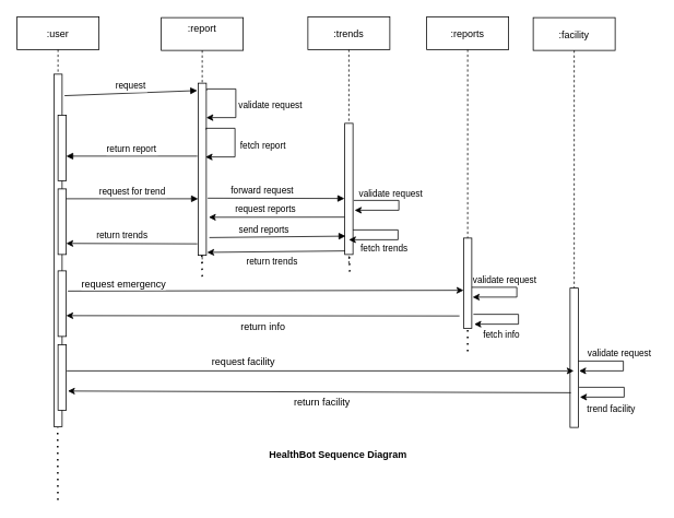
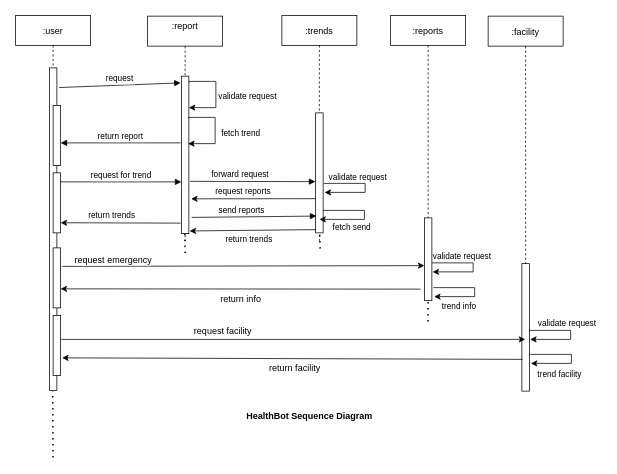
  <mxCell id="0" />
  <mxCell id="1" parent="0" />
  <mxCell id="2" value=":user" style="shape=umlLifeline;perimeter=lifelinePerimeter;container=1;collapsible=0;recursiveResize=0;rounded=0;shadow=0;strokeWidth=1;" parent="1" vertex="1"><mxGeometry x="20" y="20" width="100" height="500" as="geometry" /></mxCell>
  <mxCell id="3" value="" style="points=[];perimeter=orthogonalPerimeter;rounded=0;shadow=0;strokeWidth=1;" parent="2" vertex="1"><mxGeometry x="45" y="70" width="10" height="430" as="geometry" /></mxCell>
  <mxCell id="4" value="" style="points=[];perimeter=orthogonalPerimeter;rounded=0;shadow=0;strokeWidth=1;" parent="2" vertex="1"><mxGeometry x="50" y="120" width="10" height="80" as="geometry" /></mxCell>
  <mxCell id="5" value="" style="points=[];perimeter=orthogonalPerimeter;rounded=0;shadow=0;strokeWidth=1;" vertex="1" parent="2"><mxGeometry x="50" y="210" width="10" height="80" as="geometry" /></mxCell>
  <mxCell id="6" value="" style="points=[];perimeter=orthogonalPerimeter;rounded=0;shadow=0;strokeWidth=1;" vertex="1" parent="2"><mxGeometry x="50" y="310" width="10" height="80" as="geometry" /></mxCell>
  <mxCell id="7" value="" style="points=[];perimeter=orthogonalPerimeter;rounded=0;shadow=0;strokeWidth=1;" vertex="1" parent="2"><mxGeometry x="50" y="400" width="10" height="80" as="geometry" /></mxCell>
  <mxCell id="8" value=":report&#10;" style="shape=umlLifeline;perimeter=lifelinePerimeter;container=1;collapsible=0;recursiveResize=0;rounded=0;shadow=0;strokeWidth=1;" parent="1" vertex="1"><mxGeometry x="196" y="21" width="100" height="300" as="geometry" /></mxCell>
  <mxCell id="9" value="" style="points=[];perimeter=orthogonalPerimeter;rounded=0;shadow=0;strokeWidth=1;" parent="8" vertex="1"><mxGeometry x="45" y="80" width="10" height="210" as="geometry" /></mxCell>
  <mxCell id="10" style="edgeStyle=orthogonalEdgeStyle;rounded=0;orthogonalLoop=1;jettySize=auto;html=1;exitX=0.967;exitY=0.168;exitDx=0;exitDy=0;exitPerimeter=0;" edge="1" parent="8"><mxGeometry relative="1" as="geometry"><mxPoint x="54.67" y="136.6" as="sourcePoint" /><mxPoint x="54" y="170" as="targetPoint" /><Array as="points"><mxPoint x="55" y="135" /><mxPoint x="90" y="135" /><mxPoint x="90" y="170" /><mxPoint x="54" y="170" /></Array></mxGeometry></mxCell>
  <mxCell id="11" value="request" style="verticalAlign=bottom;endArrow=block;shadow=0;strokeWidth=1;exitX=1.3;exitY=0.061;exitDx=0;exitDy=0;exitPerimeter=0;" parent="1" source="3" edge="1"><mxGeometry relative="1" as="geometry"><mxPoint x="70" y="110" as="sourcePoint" /><mxPoint x="240" y="110" as="targetPoint" /></mxGeometry></mxCell>
  <mxCell id="12" value="return report" style="verticalAlign=bottom;endArrow=block;entryX=1;entryY=0;shadow=0;strokeWidth=1;" parent="1" edge="1"><mxGeometry relative="1" as="geometry"><mxPoint x="240" y="190" as="sourcePoint" /><mxPoint x="80" y="190" as="targetPoint" /></mxGeometry></mxCell>
  <mxCell id="13" value=":trends" style="shape=umlLifeline;perimeter=lifelinePerimeter;container=1;collapsible=0;recursiveResize=0;rounded=0;shadow=0;strokeWidth=1;" vertex="1" parent="1"><mxGeometry x="375" y="20" width="100" height="301" as="geometry" /></mxCell>
  <mxCell id="14" value="" style="points=[];perimeter=orthogonalPerimeter;rounded=0;shadow=0;strokeWidth=1;" vertex="1" parent="13"><mxGeometry x="45" y="130" width="10" height="160" as="geometry" /></mxCell>
  <mxCell id="15" style="edgeStyle=orthogonalEdgeStyle;rounded=0;orthogonalLoop=1;jettySize=auto;html=1;" edge="1" parent="13" source="14"><mxGeometry relative="1" as="geometry"><mxPoint x="106" y="237" as="sourcePoint" /><mxPoint x="50" y="272" as="targetPoint" /><Array as="points"><mxPoint x="110" y="260" /><mxPoint x="110" y="272" /></Array></mxGeometry></mxCell>
- <mxCell id="16" value="&lt;font style=&quot;font-size: 11px&quot;&gt;fetch report&lt;/font&gt;" style="text;html=1;align=center;verticalAlign=middle;resizable=0;points=[];autosize=1;strokeColor=none;fillColor=none;" vertex="1" parent="1"><mxGeometry x="285" y="167" width="70" height="20" as="geometry" /></mxCell>
+ <mxCell id="16" value="&lt;font style=&quot;font-size: 11px&quot;&gt;fetch trend&lt;/font&gt;" style="text;html=1;align=center;verticalAlign=middle;resizable=0;points=[];autosize=1;strokeColor=none;fillColor=none;" vertex="1" parent="1"><mxGeometry x="285" y="167" width="70" height="20" as="geometry" /></mxCell>
  <mxCell id="17" value="request for trend" style="verticalAlign=bottom;endArrow=block;shadow=0;strokeWidth=1;" edge="1" parent="1" target="9"><mxGeometry relative="1" as="geometry"><mxPoint x="80" y="242" as="sourcePoint" /><mxPoint x="265.33" y="241.6" as="targetPoint" /></mxGeometry></mxCell>
  <mxCell id="18" value="send reports" style="verticalAlign=bottom;endArrow=block;shadow=0;strokeWidth=1;exitX=1.367;exitY=0.897;exitDx=0;exitDy=0;exitPerimeter=0;entryX=0.1;entryY=0.86;entryDx=0;entryDy=0;entryPerimeter=0;" edge="1" parent="1" source="9" target="14"><mxGeometry x="-0.194" relative="1" as="geometry"><mxPoint x="324.67" y="290.71" as="sourcePoint" /><mxPoint x="440" y="291" as="targetPoint" /><mxPoint as="offset" /></mxGeometry></mxCell>
- <mxCell id="19" value="&lt;font style=&quot;font-size: 11px&quot;&gt;fetch trends&lt;/font&gt;" style="text;html=1;align=center;verticalAlign=middle;resizable=0;points=[];autosize=1;strokeColor=none;fillColor=none;" vertex="1" parent="1"><mxGeometry x="433" y="293" width="70" height="20" as="geometry" /></mxCell>
+ <mxCell id="19" value="&lt;font style=&quot;font-size: 11px&quot;&gt;fetch send&lt;/font&gt;" style="text;html=1;align=center;verticalAlign=middle;resizable=0;points=[];autosize=1;strokeColor=none;fillColor=none;" vertex="1" parent="1"><mxGeometry x="433" y="293" width="70" height="20" as="geometry" /></mxCell>
  <mxCell id="20" style="edgeStyle=orthogonalEdgeStyle;rounded=0;orthogonalLoop=1;jettySize=auto;html=1;exitX=0.967;exitY=0.168;exitDx=0;exitDy=0;exitPerimeter=0;" edge="1" parent="1"><mxGeometry relative="1" as="geometry"><mxPoint x="251.67" y="109.6" as="sourcePoint" /><mxPoint x="251" y="143" as="targetPoint" /><Array as="points"><mxPoint x="252" y="108" /><mxPoint x="287" y="108" /><mxPoint x="287" y="143" /><mxPoint x="251" y="143" /></Array></mxGeometry></mxCell>
  <mxCell id="21" value="&lt;font style=&quot;font-size: 11px&quot;&gt;validate request&lt;/font&gt;" style="text;html=1;align=center;verticalAlign=middle;resizable=0;points=[];autosize=1;strokeColor=none;fillColor=none;" vertex="1" parent="1"><mxGeometry x="284" y="118" width="90" height="20" as="geometry" /></mxCell>
  <mxCell id="22" value="forward request" style="verticalAlign=bottom;endArrow=block;shadow=0;strokeWidth=1;exitX=1.167;exitY=0.668;exitDx=0;exitDy=0;exitPerimeter=0;entryX=-0.033;entryY=0.573;entryDx=0;entryDy=0;entryPerimeter=0;" edge="1" parent="1" source="9" target="14"><mxGeometry x="-0.194" relative="1" as="geometry"><mxPoint x="325" y="240" as="sourcePoint" /><mxPoint x="485" y="240.07" as="targetPoint" /><mxPoint as="offset" /></mxGeometry></mxCell>
  <mxCell id="23" value="&lt;font style=&quot;font-size: 11px&quot;&gt;validate request&lt;/font&gt;" style="text;html=1;align=center;verticalAlign=middle;resizable=0;points=[];autosize=1;strokeColor=none;fillColor=none;" vertex="1" parent="1"><mxGeometry x="570" y="331" width="90" height="20" as="geometry" /></mxCell>
  <mxCell id="24" value="" style="endArrow=none;dashed=1;html=1;dashPattern=1 3;strokeWidth=2;rounded=0;fontSize=11;entryX=0.767;entryY=1.006;entryDx=0;entryDy=0;entryPerimeter=0;" edge="1" parent="1"><mxGeometry width="50" height="50" relative="1" as="geometry"><mxPoint x="246" y="337" as="sourcePoint" /><mxPoint x="245.5" y="307" as="targetPoint" /></mxGeometry></mxCell>
  <mxCell id="25" value="" style="endArrow=none;dashed=1;html=1;dashPattern=1 3;strokeWidth=2;rounded=0;fontSize=11;entryX=0.767;entryY=1.006;entryDx=0;entryDy=0;entryPerimeter=0;" edge="1" parent="1"><mxGeometry width="50" height="50" relative="1" as="geometry"><mxPoint x="426" y="331" as="sourcePoint" /><mxPoint x="425.5" y="311" as="targetPoint" /></mxGeometry></mxCell>
  <mxCell id="26" value="" style="endArrow=classic;html=1;rounded=0;entryX=0.933;entryY=0.508;entryDx=0;entryDy=0;entryPerimeter=0;" edge="1" parent="1"><mxGeometry width="50" height="50" relative="1" as="geometry"><mxPoint x="240" y="297" as="sourcePoint" /><mxPoint x="80" y="296.5" as="targetPoint" /></mxGeometry></mxCell>
  <mxCell id="27" value="return trends" style="edgeLabel;html=1;align=center;verticalAlign=middle;resizable=0;points=[];" vertex="1" connectable="0" parent="26"><mxGeometry x="0.202" y="-2" relative="1" as="geometry"><mxPoint x="3" y="-9" as="offset" /></mxGeometry></mxCell>
  <mxCell id="28" value="" style="endArrow=classic;html=1;rounded=0;entryX=1.3;entryY=0.779;entryDx=0;entryDy=0;entryPerimeter=0;exitX=-0.033;exitY=0.715;exitDx=0;exitDy=0;exitPerimeter=0;" edge="1" parent="1" source="14" target="9"><mxGeometry width="50" height="50" relative="1" as="geometry"><mxPoint x="430" y="265" as="sourcePoint" /><mxPoint x="327" y="262" as="targetPoint" /></mxGeometry></mxCell>
  <mxCell id="29" value="request reports" style="edgeLabel;html=1;align=center;verticalAlign=middle;resizable=0;points=[];" vertex="1" connectable="0" parent="28"><mxGeometry x="0.202" y="-2" relative="1" as="geometry"><mxPoint x="3" y="-9" as="offset" /></mxGeometry></mxCell>
  <mxCell id="30" value="" style="endArrow=classic;html=1;rounded=0;exitX=0.033;exitY=0.973;exitDx=0;exitDy=0;exitPerimeter=0;entryX=1.1;entryY=0.983;entryDx=0;entryDy=0;entryPerimeter=0;" edge="1" parent="1" source="14" target="9"><mxGeometry width="50" height="50" relative="1" as="geometry"><mxPoint x="489" y="307" as="sourcePoint" /><mxPoint x="250" y="308" as="targetPoint" /></mxGeometry></mxCell>
  <mxCell id="31" value="return trends" style="edgeLabel;html=1;align=center;verticalAlign=middle;resizable=0;points=[];" vertex="1" connectable="0" parent="30"><mxGeometry x="0.202" y="-2" relative="1" as="geometry"><mxPoint x="11" y="13" as="offset" /></mxGeometry></mxCell>
  <mxCell id="32" style="edgeStyle=orthogonalEdgeStyle;rounded=0;orthogonalLoop=1;jettySize=auto;html=1;" edge="1" parent="1"><mxGeometry relative="1" as="geometry"><mxPoint x="431" y="244" as="sourcePoint" /><mxPoint x="432" y="256" as="targetPoint" /><Array as="points"><mxPoint x="486" y="244" /><mxPoint x="486" y="256" /></Array></mxGeometry></mxCell>
  <mxCell id="33" value="&lt;font style=&quot;font-size: 12px&quot;&gt;&lt;b&gt;HealthBot Sequence Diagram&lt;/b&gt;&lt;/font&gt;" style="text;html=1;strokeColor=none;fillColor=none;align=center;verticalAlign=middle;whiteSpace=wrap;rounded=0;fontSize=11;" vertex="1" parent="1"><mxGeometry x="297" y="540" width="230" height="30" as="geometry" /></mxCell>
  <mxCell id="34" value=":reports" style="shape=umlLifeline;perimeter=lifelinePerimeter;container=1;collapsible=0;recursiveResize=0;rounded=0;shadow=0;strokeWidth=1;" vertex="1" parent="1"><mxGeometry x="520" y="20" width="100" height="380" as="geometry" /></mxCell>
  <mxCell id="35" value="" style="points=[];perimeter=orthogonalPerimeter;rounded=0;shadow=0;strokeWidth=1;" vertex="1" parent="34"><mxGeometry x="45" y="270" width="10" height="110" as="geometry" /></mxCell>
  <mxCell id="36" style="edgeStyle=orthogonalEdgeStyle;rounded=0;orthogonalLoop=1;jettySize=auto;html=1;" edge="1" parent="34"><mxGeometry relative="1" as="geometry"><mxPoint x="55" y="330" as="sourcePoint" /><mxPoint x="56" y="342" as="targetPoint" /><Array as="points"><mxPoint x="110" y="330" /><mxPoint x="110" y="342" /></Array></mxGeometry></mxCell>
  <mxCell id="37" value="" style="endArrow=none;dashed=1;html=1;dashPattern=1 3;strokeWidth=2;rounded=0;fontSize=11;" edge="1" parent="1"><mxGeometry width="50" height="50" relative="1" as="geometry"><mxPoint x="570" y="428" as="sourcePoint" /><mxPoint x="570" y="400" as="targetPoint" /><Array as="points"><mxPoint x="570" y="400" /></Array></mxGeometry></mxCell>
  <mxCell id="38" value="" style="endArrow=classic;html=1;rounded=0;fontSize=12;entryX=0;entryY=0.579;entryDx=0;entryDy=0;entryPerimeter=0;exitX=1.2;exitY=0.308;exitDx=0;exitDy=0;exitPerimeter=0;" edge="1" parent="1" source="6" target="35"><mxGeometry width="50" height="50" relative="1" as="geometry"><mxPoint x="170" y="354" as="sourcePoint" /><mxPoint x="640" y="361" as="targetPoint" /></mxGeometry></mxCell>
  <mxCell id="39" value="request emergency" style="edgeLabel;html=1;align=center;verticalAlign=middle;resizable=0;points=[];fontSize=12;" vertex="1" connectable="0" parent="38"><mxGeometry x="-0.413" y="4" relative="1" as="geometry"><mxPoint x="-74" y="-5" as="offset" /></mxGeometry></mxCell>
  <mxCell id="40" value="" style="endArrow=classic;html=1;rounded=0;fontSize=12;entryX=1;entryY=0.683;entryDx=0;entryDy=0;entryPerimeter=0;" edge="1" parent="1" target="6"><mxGeometry width="50" height="50" relative="1" as="geometry"><mxPoint x="560" y="385" as="sourcePoint" /><mxPoint x="200" y="388" as="targetPoint" /></mxGeometry></mxCell>
  <mxCell id="41" value="return info" style="edgeLabel;html=1;align=center;verticalAlign=middle;resizable=0;points=[];fontSize=12;" vertex="1" connectable="0" parent="40"><mxGeometry x="-0.413" y="4" relative="1" as="geometry"><mxPoint x="-99" y="9" as="offset" /></mxGeometry></mxCell>
  <mxCell id="42" style="edgeStyle=orthogonalEdgeStyle;rounded=0;orthogonalLoop=1;jettySize=auto;html=1;" edge="1" parent="1"><mxGeometry relative="1" as="geometry"><mxPoint x="577" y="383" as="sourcePoint" /><mxPoint x="578" y="395" as="targetPoint" /><Array as="points"><mxPoint x="632" y="383" /><mxPoint x="632" y="395" /></Array></mxGeometry></mxCell>
  <mxCell id="43" value="" style="endArrow=none;dashed=1;html=1;dashPattern=1 3;strokeWidth=2;rounded=0;fontSize=11;entryX=0.767;entryY=1.006;entryDx=0;entryDy=0;entryPerimeter=0;" edge="1" parent="1"><mxGeometry width="50" height="50" relative="1" as="geometry"><mxPoint x="69.83" y="609.62" as="sourcePoint" /><mxPoint x="69.5" y="521" as="targetPoint" /></mxGeometry></mxCell>
- <mxCell id="44" value="&lt;font style=&quot;font-size: 11px&quot;&gt;fetch info&lt;/font&gt;" style="text;html=1;align=center;verticalAlign=middle;resizable=0;points=[];autosize=1;strokeColor=none;fillColor=none;" vertex="1" parent="1"><mxGeometry x="581" y="398" width="60" height="20" as="geometry" /></mxCell>
+ <mxCell id="44" value="&lt;font style=&quot;font-size: 11px&quot;&gt;trend info&lt;/font&gt;" style="text;html=1;align=center;verticalAlign=middle;resizable=0;points=[];autosize=1;strokeColor=none;fillColor=none;" vertex="1" parent="1"><mxGeometry x="581" y="398" width="60" height="20" as="geometry" /></mxCell>
  <mxCell id="45" value="&lt;font style=&quot;font-size: 11px&quot;&gt;validate request&lt;/font&gt;" style="text;html=1;align=center;verticalAlign=middle;resizable=0;points=[];autosize=1;strokeColor=none;fillColor=none;" vertex="1" parent="1"><mxGeometry x="431" y="226" width="90" height="20" as="geometry" /></mxCell>
  <mxCell id="46" value=":facility" style="shape=umlLifeline;perimeter=lifelinePerimeter;container=1;collapsible=0;recursiveResize=0;rounded=0;shadow=0;strokeWidth=1;" vertex="1" parent="1"><mxGeometry x="650" y="21" width="100" height="500" as="geometry" /></mxCell>
  <mxCell id="47" value="" style="points=[];perimeter=orthogonalPerimeter;rounded=0;shadow=0;strokeWidth=1;" vertex="1" parent="46"><mxGeometry x="45" y="330" width="10" height="170" as="geometry" /></mxCell>
  <mxCell id="48" style="edgeStyle=orthogonalEdgeStyle;rounded=0;orthogonalLoop=1;jettySize=auto;html=1;" edge="1" parent="46"><mxGeometry relative="1" as="geometry"><mxPoint x="55" y="419" as="sourcePoint" /><mxPoint x="56" y="431" as="targetPoint" /><Array as="points"><mxPoint x="110" y="419" /><mxPoint x="110" y="431" /></Array></mxGeometry></mxCell>
  <mxCell id="49" value="" style="endArrow=classic;html=1;rounded=0;fontSize=12;exitX=1.067;exitY=0.4;exitDx=0;exitDy=0;exitPerimeter=0;" edge="1" parent="1" source="7" target="46"><mxGeometry width="50" height="50" relative="1" as="geometry"><mxPoint x="120" y="450" as="sourcePoint" /><mxPoint x="565.16" y="450.69" as="targetPoint" /></mxGeometry></mxCell>
  <mxCell id="50" value="request facility" style="edgeLabel;html=1;align=center;verticalAlign=middle;resizable=0;points=[];fontSize=12;" vertex="1" connectable="0" parent="49"><mxGeometry x="-0.413" y="4" relative="1" as="geometry"><mxPoint x="33" y="-8" as="offset" /></mxGeometry></mxCell>
  <mxCell id="51" value="&lt;font style=&quot;font-size: 11px&quot;&gt;validate request&lt;/font&gt;" style="text;html=1;align=center;verticalAlign=middle;resizable=0;points=[];autosize=1;strokeColor=none;fillColor=none;" vertex="1" parent="1"><mxGeometry x="710" y="420" width="90" height="20" as="geometry" /></mxCell>
  <mxCell id="52" value="" style="endArrow=classic;html=1;rounded=0;fontSize=12;exitX=0.1;exitY=0.751;exitDx=0;exitDy=0;exitPerimeter=0;entryX=1.2;entryY=0.708;entryDx=0;entryDy=0;entryPerimeter=0;" edge="1" parent="1" source="47" target="7"><mxGeometry width="50" height="50" relative="1" as="geometry"><mxPoint x="600" y="481" as="sourcePoint" /><mxPoint x="110" y="479" as="targetPoint" /></mxGeometry></mxCell>
  <mxCell id="53" value="return facility" style="edgeLabel;html=1;align=center;verticalAlign=middle;resizable=0;points=[];fontSize=12;" vertex="1" connectable="0" parent="52"><mxGeometry x="-0.413" y="4" relative="1" as="geometry"><mxPoint x="-124" y="7" as="offset" /></mxGeometry></mxCell>
  <mxCell id="54" style="edgeStyle=orthogonalEdgeStyle;rounded=0;orthogonalLoop=1;jettySize=auto;html=1;" edge="1" parent="1"><mxGeometry relative="1" as="geometry"><mxPoint x="706" y="472" as="sourcePoint" /><mxPoint x="707" y="484" as="targetPoint" /><Array as="points"><mxPoint x="761" y="472" /><mxPoint x="761" y="484" /></Array></mxGeometry></mxCell>
  <mxCell id="55" value="&lt;font style=&quot;font-size: 11px&quot;&gt;trend facility&lt;/font&gt;" style="text;html=1;align=center;verticalAlign=middle;resizable=0;points=[];autosize=1;strokeColor=none;fillColor=none;" vertex="1" parent="1"><mxGeometry x="710" y="489" width="70" height="20" as="geometry" /></mxCell>
